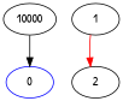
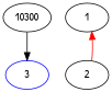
  digraph {
    fontname="Patrick Hand"
    node [color=black fontname="Patrick Hand"]
    edge [fontname="Patrick Hand"]
-   n1 [color=blue label=0]
+   n1 [color=blue label=3]
    n2 [label=1]
    n3 [label=2]
-   n4 [label=10000]
-   n2 -> n3 [color=red]
+   n4 [label=10300]
+   n3 -> n2 [color=red]
    n4 -> n1 [color=black]
  }
